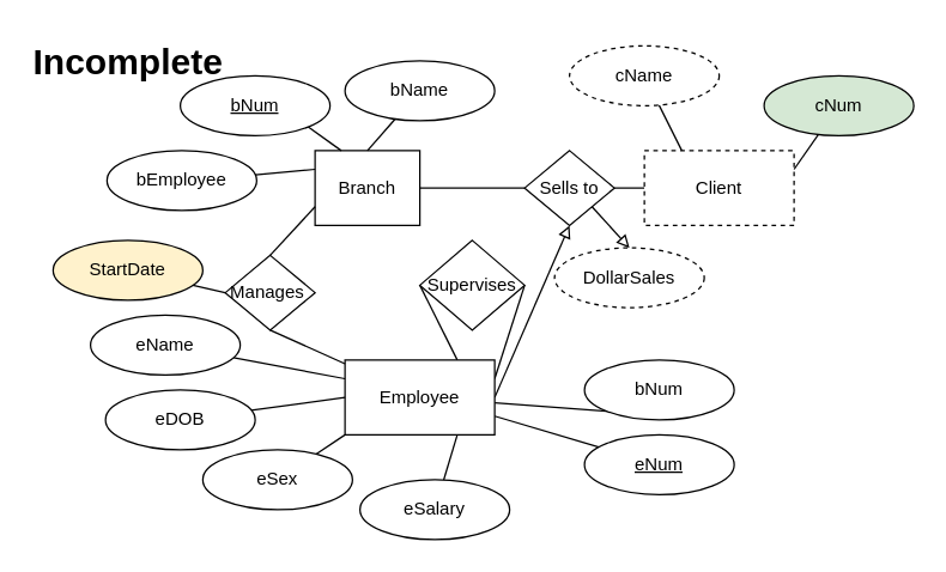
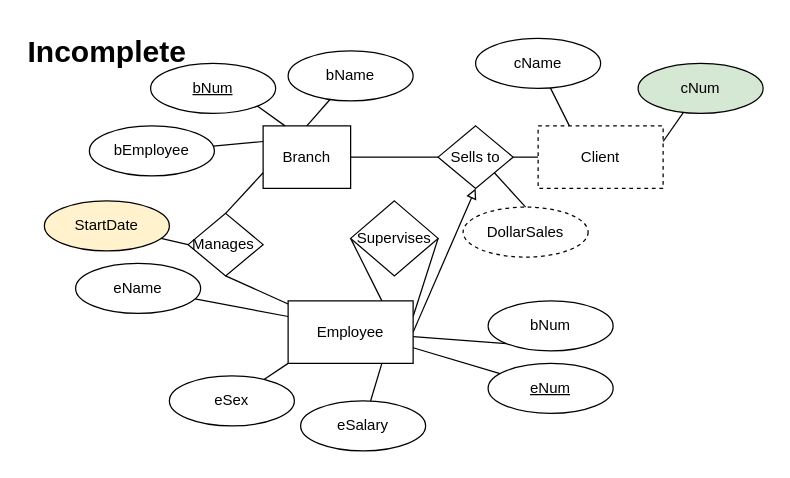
  <mxCell id="0" />
  <mxCell id="1" parent="0" />
  <mxCell id="2" style="edgeStyle=orthogonalEdgeStyle;rounded=0;orthogonalLoop=1;jettySize=auto;html=1;entryX=0;entryY=0.5;entryDx=0;entryDy=0;endArrow=none;endFill=0;" parent="1" source="3" target="36" edge="1"><mxGeometry relative="1" as="geometry" /></mxCell>
  <mxCell id="3" value="Branch" style="html=1;dashed=0;whiteSpace=wrap;" parent="1" vertex="1"><mxGeometry x="210" y="100" width="70" height="50" as="geometry" /></mxCell>
  <mxCell id="4" style="rounded=0;orthogonalLoop=1;jettySize=auto;html=1;exitX=1;exitY=1;exitDx=0;exitDy=0;entryX=0.25;entryY=0;entryDx=0;entryDy=0;endArrow=none;endFill=0;" parent="1" source="5" target="3" edge="1"><mxGeometry relative="1" as="geometry" /></mxCell>
  <mxCell id="5" value="&lt;u&gt;bNum&lt;/u&gt;" style="ellipse;whiteSpace=wrap;html=1;align=center;" parent="1" vertex="1"><mxGeometry x="120" y="50" width="100" height="40" as="geometry" /></mxCell>
  <mxCell id="6" style="rounded=0;orthogonalLoop=1;jettySize=auto;html=1;entryX=0.5;entryY=0;entryDx=0;entryDy=0;endArrow=none;endFill=0;" parent="1" source="7" target="3" edge="1"><mxGeometry relative="1" as="geometry" /></mxCell>
  <mxCell id="7" value="bName" style="ellipse;whiteSpace=wrap;html=1;align=center;" parent="1" vertex="1"><mxGeometry x="230" y="40" width="100" height="40" as="geometry" /></mxCell>
  <mxCell id="8" style="rounded=0;orthogonalLoop=1;jettySize=auto;html=1;entryX=0;entryY=0.25;entryDx=0;entryDy=0;endArrow=none;endFill=0;" parent="1" source="9" target="3" edge="1"><mxGeometry relative="1" as="geometry" /></mxCell>
  <mxCell id="9" value="bEmployee" style="ellipse;whiteSpace=wrap;html=1;align=center;" parent="1" vertex="1"><mxGeometry x="71" y="100" width="100" height="40" as="geometry" /></mxCell>
  <mxCell id="10" style="rounded=0;orthogonalLoop=1;jettySize=auto;html=1;entryX=1;entryY=0.5;entryDx=0;entryDy=0;endArrow=none;endFill=0;" parent="1" source="11" target="36" edge="1"><mxGeometry relative="1" as="geometry" /></mxCell>
  <mxCell id="11" value="Client" style="html=1;dashed=1;whiteSpace=wrap;" parent="1" vertex="1"><mxGeometry x="430" y="100" width="100" height="50" as="geometry" /></mxCell>
  <mxCell id="12" style="edgeStyle=none;rounded=0;orthogonalLoop=1;jettySize=auto;html=1;entryX=0.25;entryY=0;entryDx=0;entryDy=0;endArrow=none;endFill=0;" parent="1" source="13" target="11" edge="1"><mxGeometry relative="1" as="geometry" /></mxCell>
- <mxCell id="13" value="cName" style="ellipse;whiteSpace=wrap;html=1;align=center;dashed=1;" parent="1" vertex="1"><mxGeometry x="380" y="30" width="100" height="40" as="geometry" /></mxCell>
+ <mxCell id="13" value="cName" style="ellipse;whiteSpace=wrap;html=1;align=center;" parent="1" vertex="1"><mxGeometry x="380" y="30" width="100" height="40" as="geometry" /></mxCell>
  <mxCell id="14" style="edgeStyle=none;rounded=0;orthogonalLoop=1;jettySize=auto;html=1;entryX=1;entryY=0.25;entryDx=0;entryDy=0;endArrow=none;endFill=0;" parent="1" source="15" target="11" edge="1"><mxGeometry relative="1" as="geometry" /></mxCell>
  <mxCell id="15" value="cNum" style="ellipse;whiteSpace=wrap;html=1;align=center;fillColor=#d5e8d4;" parent="1" vertex="1"><mxGeometry x="510" y="50" width="100" height="40" as="geometry" /></mxCell>
  <mxCell id="16" style="edgeStyle=none;rounded=0;orthogonalLoop=1;jettySize=auto;html=1;exitX=0.75;exitY=0;exitDx=0;exitDy=0;entryX=0;entryY=0.5;entryDx=0;entryDy=0;endArrow=none;endFill=0;" parent="1" source="20" target="37" edge="1"><mxGeometry relative="1" as="geometry" /></mxCell>
  <mxCell id="17" style="edgeStyle=none;rounded=0;orthogonalLoop=1;jettySize=auto;html=1;exitX=1;exitY=0.25;exitDx=0;exitDy=0;entryX=1;entryY=0.5;entryDx=0;entryDy=0;endArrow=none;endFill=0;" parent="1" source="20" target="37" edge="1"><mxGeometry relative="1" as="geometry"><mxPoint x="280" y="240" as="targetPoint" /></mxGeometry></mxCell>
  <mxCell id="18" style="edgeStyle=none;rounded=0;orthogonalLoop=1;jettySize=auto;html=1;entryX=0;entryY=1;entryDx=0;entryDy=0;endArrow=none;endFill=0;" parent="1" source="20" target="38" edge="1"><mxGeometry relative="1" as="geometry" /></mxCell>
  <mxCell id="19" style="edgeStyle=none;rounded=0;orthogonalLoop=1;jettySize=auto;html=1;entryX=0.5;entryY=1;entryDx=0;entryDy=0;exitX=1;exitY=0.5;exitDx=0;exitDy=0;endArrow=block;endFill=0;" parent="1" source="20" target="36" edge="1"><mxGeometry relative="1" as="geometry" /></mxCell>
  <mxCell id="20" value="Employee" style="html=1;dashed=0;whiteSpace=wrap;" parent="1" vertex="1"><mxGeometry x="230" y="240" width="100" height="50" as="geometry" /></mxCell>
  <mxCell id="21" style="rounded=0;orthogonalLoop=1;jettySize=auto;html=1;entryX=0;entryY=0.25;entryDx=0;entryDy=0;endArrow=none;endFill=0;" parent="1" source="22" target="20" edge="1"><mxGeometry relative="1" as="geometry" /></mxCell>
  <mxCell id="22" value="eName" style="ellipse;whiteSpace=wrap;html=1;align=center;" parent="1" vertex="1"><mxGeometry x="60" y="210" width="100" height="40" as="geometry" /></mxCell>
- <mxCell id="23" style="rounded=0;orthogonalLoop=1;jettySize=auto;html=1;entryX=0;entryY=0.5;entryDx=0;entryDy=0;endArrow=none;endFill=0;" parent="1" source="24" target="20" edge="1"><mxGeometry relative="1" as="geometry" /></mxCell>
- <mxCell id="24" value="eDOB" style="ellipse;whiteSpace=wrap;html=1;align=center;" parent="1" vertex="1"><mxGeometry x="70" y="260" width="100" height="40" as="geometry" /></mxCell>
  <mxCell id="25" style="rounded=0;orthogonalLoop=1;jettySize=auto;html=1;endArrow=none;endFill=0;entryX=0;entryY=1;entryDx=0;entryDy=0;" parent="1" source="26" target="20" edge="1"><mxGeometry relative="1" as="geometry"><mxPoint x="175" y="290" as="targetPoint" /></mxGeometry></mxCell>
  <mxCell id="26" value="eSex" style="ellipse;whiteSpace=wrap;html=1;align=center;" parent="1" vertex="1"><mxGeometry x="135" y="300" width="100" height="40" as="geometry" /></mxCell>
  <mxCell id="27" style="rounded=0;orthogonalLoop=1;jettySize=auto;html=1;entryX=0.75;entryY=1;entryDx=0;entryDy=0;endArrow=none;endFill=0;" parent="1" source="28" target="20" edge="1"><mxGeometry relative="1" as="geometry" /></mxCell>
  <mxCell id="28" value="eSalary" style="ellipse;whiteSpace=wrap;html=1;align=center;" parent="1" vertex="1"><mxGeometry x="240" y="320" width="100" height="40" as="geometry" /></mxCell>
  <mxCell id="29" style="rounded=0;orthogonalLoop=1;jettySize=auto;html=1;entryX=1;entryY=0.75;entryDx=0;entryDy=0;endArrow=none;endFill=0;" parent="1" source="30" target="20" edge="1"><mxGeometry relative="1" as="geometry" /></mxCell>
  <mxCell id="30" value="&lt;u&gt;eNum&lt;/u&gt;" style="ellipse;whiteSpace=wrap;html=1;align=center;" parent="1" vertex="1"><mxGeometry x="390" y="290" width="100" height="40" as="geometry" /></mxCell>
  <mxCell id="31" style="rounded=0;orthogonalLoop=1;jettySize=auto;html=1;entryX=0;entryY=0.75;entryDx=0;entryDy=0;endArrow=none;endFill=0;exitX=0.5;exitY=0;exitDx=0;exitDy=0;" parent="1" source="32" target="3" edge="1"><mxGeometry relative="1" as="geometry" /></mxCell>
  <mxCell id="32" value="Manages&amp;nbsp;" style="shape=rhombus;html=1;dashed=0;whiteSpace=wrap;perimeter=rhombusPerimeter;" parent="1" vertex="1"><mxGeometry x="150" y="170" width="60" height="50" as="geometry" /></mxCell>
  <mxCell id="33" style="rounded=0;orthogonalLoop=1;jettySize=auto;html=1;entryX=0.5;entryY=1;entryDx=0;entryDy=0;endArrow=none;endFill=0;" parent="1" source="20" target="32" edge="1"><mxGeometry relative="1" as="geometry" /></mxCell>
  <mxCell id="34" style="rounded=0;orthogonalLoop=1;jettySize=auto;html=1;entryX=0;entryY=0.5;entryDx=0;entryDy=0;endArrow=none;endFill=0;" parent="1" source="35" target="32" edge="1"><mxGeometry relative="1" as="geometry" /></mxCell>
  <mxCell id="35" value="StartDate" style="ellipse;whiteSpace=wrap;html=1;align=center;fillColor=#fff2cc;" parent="1" vertex="1"><mxGeometry x="35" y="160" width="100" height="40" as="geometry" /></mxCell>
  <mxCell id="36" value="Sells to" style="shape=rhombus;html=1;dashed=0;whiteSpace=wrap;perimeter=rhombusPerimeter;" parent="1" vertex="1"><mxGeometry x="350" y="100" width="60" height="50" as="geometry" /></mxCell>
  <mxCell id="37" value="Supervises" style="shape=rhombus;html=1;dashed=0;whiteSpace=wrap;perimeter=rhombusPerimeter;" parent="1" vertex="1"><mxGeometry x="280" y="160" width="70" height="60" as="geometry" /></mxCell>
  <mxCell id="38" value="bNum" style="ellipse;whiteSpace=wrap;html=1;align=center;" parent="1" vertex="1"><mxGeometry x="390" y="240" width="100" height="40" as="geometry" /></mxCell>
  <mxCell id="39" value="DollarSales" style="ellipse;whiteSpace=wrap;html=1;align=center;dashed=1;" parent="1" vertex="1"><mxGeometry x="370" y="165" width="100" height="40" as="geometry" /></mxCell>
- <mxCell id="40" style="edgeStyle=none;rounded=0;orthogonalLoop=1;jettySize=auto;html=1;exitX=1;exitY=1;exitDx=0;exitDy=0;entryX=0.5;entryY=0;entryDx=0;entryDy=0;endArrow=block;endFill=0;" parent="1" source="36" target="39" edge="1"><mxGeometry relative="1" as="geometry" /></mxCell>
+ <mxCell id="40" style="edgeStyle=none;rounded=0;orthogonalLoop=1;jettySize=auto;html=1;exitX=1;exitY=1;exitDx=0;exitDy=0;entryX=0.5;entryY=0;entryDx=0;entryDy=0;endArrow=none;endFill=0;" parent="1" source="36" target="39" edge="1"><mxGeometry relative="1" as="geometry" /></mxCell>
  <mxCell id="41" value="&lt;h1 style=&quot;margin-top: 0px;&quot;&gt;Incomplete&lt;/h1&gt;" style="text;html=1;whiteSpace=wrap;overflow=hidden;rounded=0;" vertex="1" parent="1"><mxGeometry x="20" y="20" width="180" height="120" as="geometry" /></mxCell>
